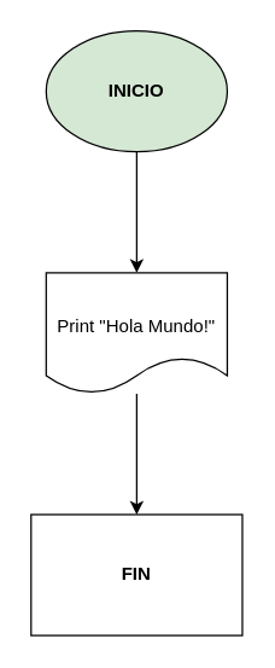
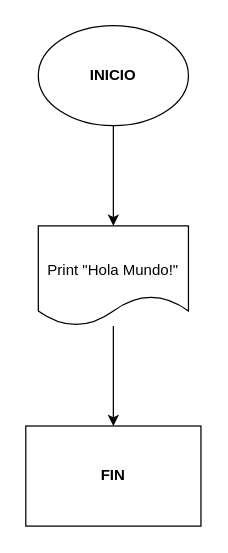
  <mxCell id="0" />
  <mxCell id="1" parent="0" />
  <mxCell id="2" value="" style="edgeStyle=orthogonalEdgeStyle;rounded=0;orthogonalLoop=1;jettySize=auto;html=1;" edge="1" parent="1" source="3" target="5"><mxGeometry relative="1" as="geometry" /></mxCell>
- <mxCell id="3" value="&lt;b&gt;INICIO&lt;/b&gt;" style="ellipse;whiteSpace=wrap;html=1;fillColor=#d5e8d4;" vertex="1" parent="1"><mxGeometry x="30" y="20" width="120" height="80" as="geometry" /></mxCell>
+ <mxCell id="3" value="&lt;b&gt;INICIO&lt;/b&gt;" style="ellipse;whiteSpace=wrap;html=1;" vertex="1" parent="1"><mxGeometry x="30" y="20" width="120" height="80" as="geometry" /></mxCell>
  <mxCell id="4" value="" style="edgeStyle=orthogonalEdgeStyle;rounded=0;orthogonalLoop=1;jettySize=auto;html=1;" edge="1" parent="1" source="5" target="6"><mxGeometry relative="1" as="geometry" /></mxCell>
  <mxCell id="5" value="&lt;br&gt;Print &quot;Hola Mundo!&quot;" style="shape=document;whiteSpace=wrap;html=1;boundedLbl=1;" vertex="1" parent="1"><mxGeometry x="30" y="180" width="120" height="80" as="geometry" /></mxCell>
  <mxCell id="6" value="&lt;b&gt;FIN&lt;/b&gt;" style="whiteSpace=wrap;html=1;rounded=0;" vertex="1" parent="1"><mxGeometry x="20" y="340" width="140" height="80" as="geometry" /></mxCell>
